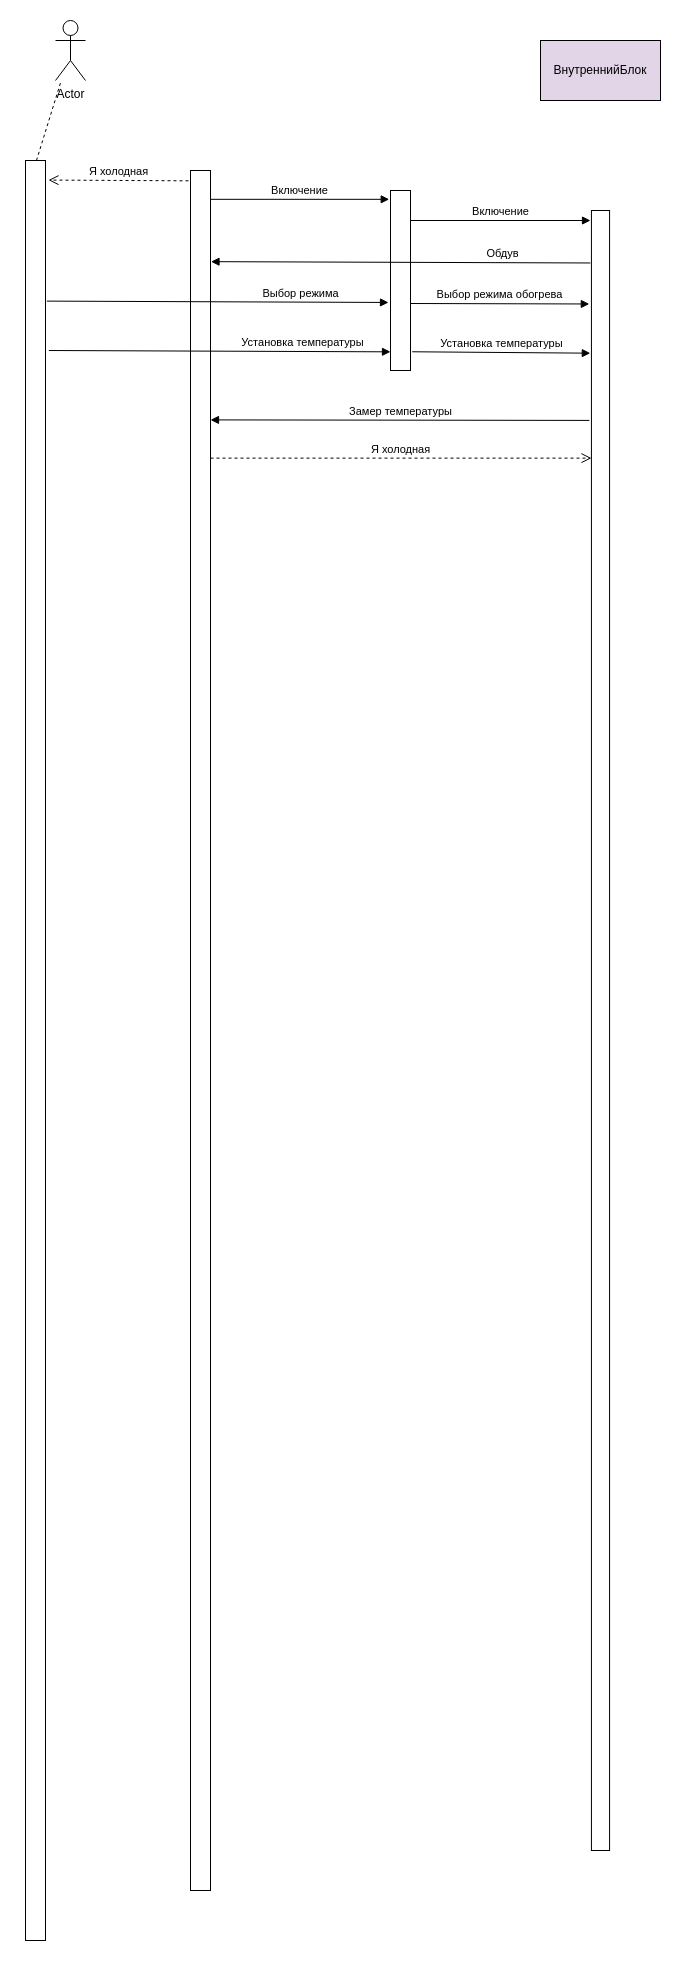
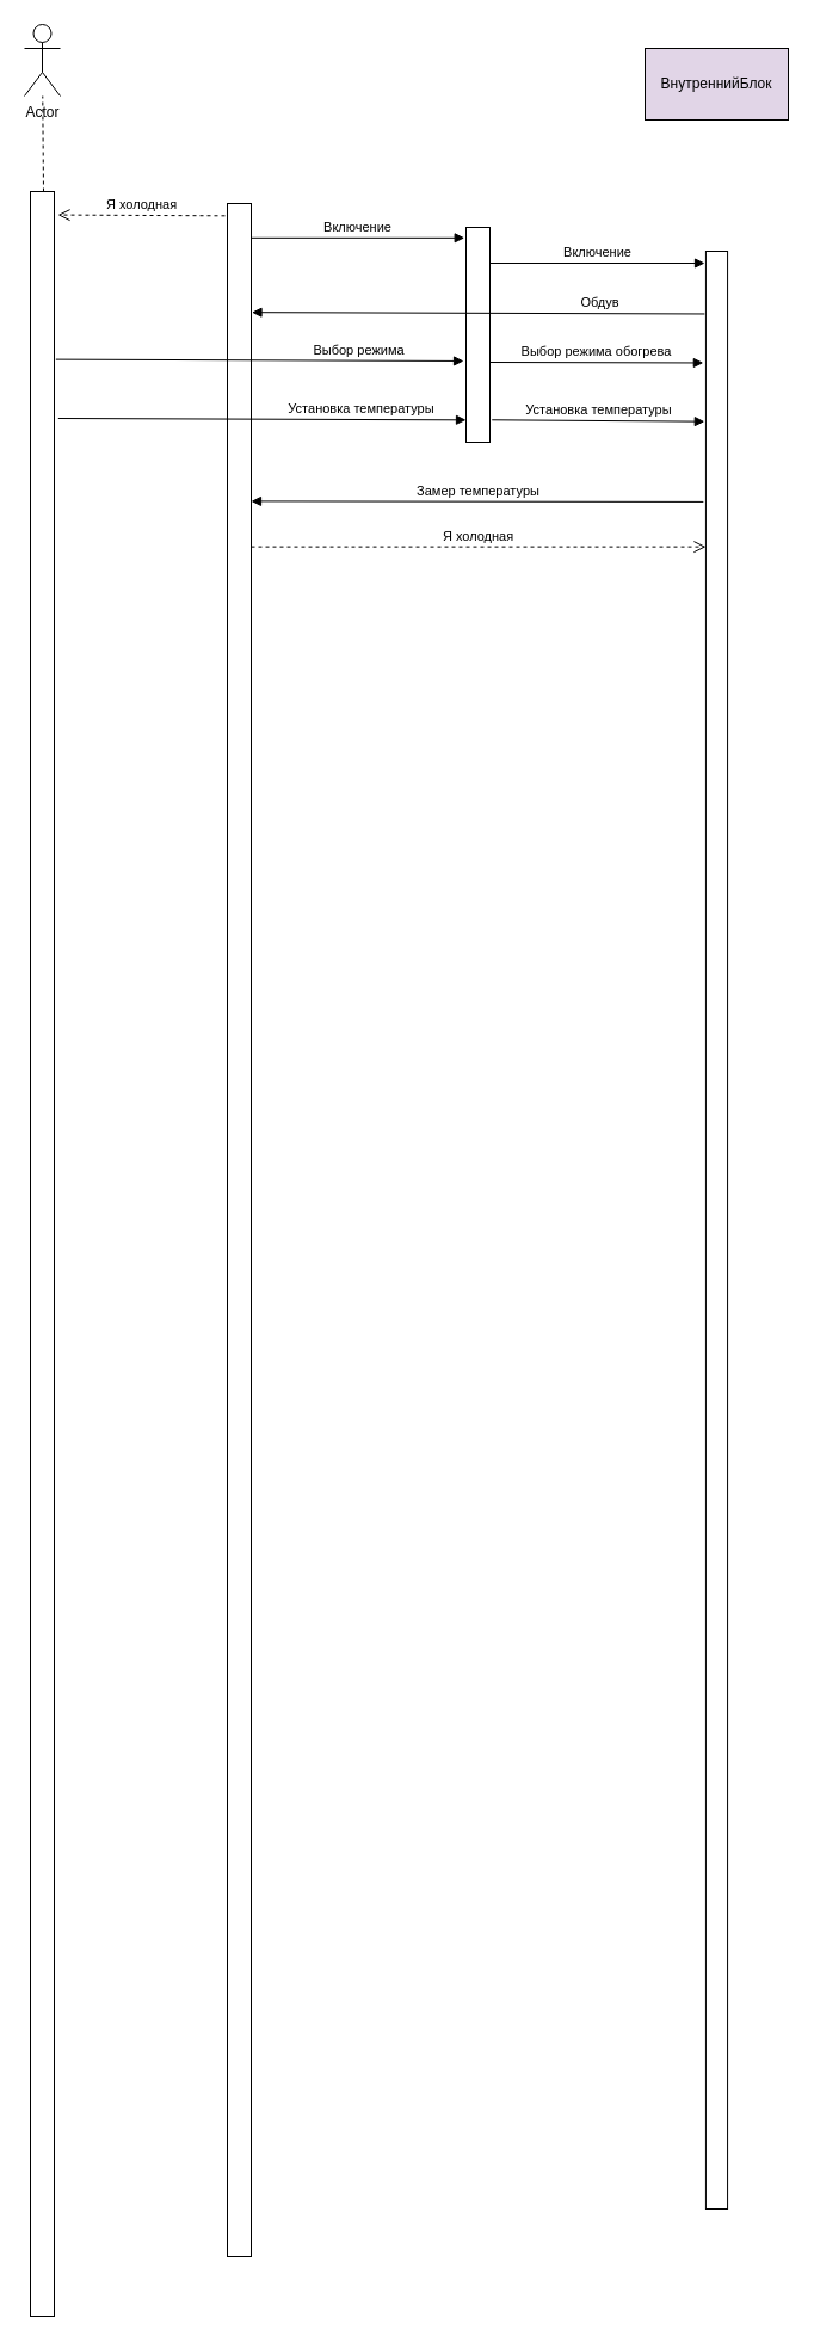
  <mxCell id="0" />
  <mxCell id="1" parent="0" />
- <mxCell id="2" value="Actor" style="shape=umlActor;verticalLabelPosition=bottom;verticalAlign=top;html=1;outlineConnect=0;" vertex="1" parent="1"><mxGeometry x="55" y="20" width="30" height="60" as="geometry" /></mxCell>
+ <mxCell id="2" value="Actor" style="shape=umlActor;verticalLabelPosition=bottom;verticalAlign=top;html=1;outlineConnect=0;" vertex="1" parent="1"><mxGeometry x="20" y="20" width="30" height="60" as="geometry" /></mxCell>
  <mxCell id="3" value="&lt;font style=&quot;vertical-align: inherit&quot;&gt;&lt;font style=&quot;vertical-align: inherit&quot;&gt;ВнутреннийБлок&lt;/font&gt;&lt;/font&gt;" style="rounded=0;whiteSpace=wrap;html=1;fillColor=#e1d5e7;" vertex="1" parent="1"><mxGeometry x="540" y="40" width="120" height="60" as="geometry" /></mxCell>
  <mxCell id="4" value="" style="html=1;points=[];perimeter=orthogonalPerimeter;" vertex="1" parent="1"><mxGeometry x="25" y="160" width="20" height="1780" as="geometry" /></mxCell>
  <mxCell id="5" value="" style="endArrow=none;dashed=1;html=1;" edge="1" parent="1" target="2"><mxGeometry width="50" height="50" relative="1" as="geometry"><mxPoint x="36" y="160" as="sourcePoint" /><mxPoint x="40" y="110" as="targetPoint" /></mxGeometry></mxCell>
  <mxCell id="6" value="" style="html=1;points=[];perimeter=orthogonalPerimeter;" vertex="1" parent="1"><mxGeometry x="190" y="170" width="20" height="1720" as="geometry" /></mxCell>
  <mxCell id="7" value="" style="html=1;points=[];perimeter=orthogonalPerimeter;" vertex="1" parent="1"><mxGeometry x="390" y="190" width="20" height="180" as="geometry" /></mxCell>
  <mxCell id="8" value="Я холодная" style="html=1;verticalAlign=bottom;endArrow=open;dashed=1;endSize=8;entryX=1.15;entryY=0.011;entryDx=0;entryDy=0;entryPerimeter=0;exitX=-0.1;exitY=0.006;exitDx=0;exitDy=0;exitPerimeter=0;" edge="1" parent="1" source="6" target="4"><mxGeometry relative="1" as="geometry"><mxPoint x="150" y="180" as="sourcePoint" /><mxPoint x="70" y="180" as="targetPoint" /></mxGeometry></mxCell>
  <mxCell id="9" value="Включение" style="html=1;verticalAlign=bottom;endArrow=block;entryX=-0.064;entryY=0.049;entryDx=0;entryDy=0;entryPerimeter=0;" edge="1" parent="1" source="6" target="7"><mxGeometry width="80" relative="1" as="geometry"><mxPoint x="210" y="200" as="sourcePoint" /><mxPoint x="390" y="200" as="targetPoint" /></mxGeometry></mxCell>
  <mxCell id="10" value="Включение" style="html=1;verticalAlign=bottom;endArrow=block;" edge="1" parent="1"><mxGeometry width="80" relative="1" as="geometry"><mxPoint x="410" y="220" as="sourcePoint" /><mxPoint x="590" y="220" as="targetPoint" /></mxGeometry></mxCell>
  <mxCell id="11" value="" style="html=1;points=[];perimeter=orthogonalPerimeter;" vertex="1" parent="1"><mxGeometry x="590.93" y="210" width="18.14" height="1640" as="geometry" /></mxCell>
  <mxCell id="12" value="Выбор режима" style="html=1;verticalAlign=bottom;endArrow=block;entryX=-0.1;entryY=0.622;entryDx=0;entryDy=0;entryPerimeter=0;exitX=1.067;exitY=0.079;exitDx=0;exitDy=0;exitPerimeter=0;" edge="1" parent="1" source="4" target="7"><mxGeometry x="0.485" width="80" relative="1" as="geometry"><mxPoint x="50" y="300" as="sourcePoint" /><mxPoint x="228.72" y="300" as="targetPoint" /><mxPoint as="offset" /></mxGeometry></mxCell>
  <mxCell id="13" value="Выбор режима обогрева" style="html=1;verticalAlign=bottom;endArrow=block;entryX=-0.116;entryY=0.057;entryDx=0;entryDy=0;entryPerimeter=0;" edge="1" parent="1" target="11"><mxGeometry width="80" relative="1" as="geometry"><mxPoint x="410" y="303" as="sourcePoint" /><mxPoint x="588.72" y="300" as="targetPoint" /></mxGeometry></mxCell>
  <mxCell id="14" value="Установка температуры" style="html=1;verticalAlign=bottom;endArrow=block;entryX=-0.1;entryY=0.622;entryDx=0;entryDy=0;entryPerimeter=0;exitX=1.067;exitY=0.079;exitDx=0;exitDy=0;exitPerimeter=0;" edge="1" parent="1"><mxGeometry x="0.485" width="80" relative="1" as="geometry"><mxPoint x="48.34" y="350" as="sourcePoint" /><mxPoint x="390" y="351.34" as="targetPoint" /><mxPoint as="offset" /></mxGeometry></mxCell>
  <mxCell id="15" value="Установка температуры" style="html=1;verticalAlign=bottom;endArrow=block;exitX=1.086;exitY=0.896;exitDx=0;exitDy=0;exitPerimeter=0;entryX=-0.062;entryY=0.087;entryDx=0;entryDy=0;entryPerimeter=0;" edge="1" parent="1" source="7" target="11"><mxGeometry x="-0.005" width="80" relative="1" as="geometry"><mxPoint x="411" y="361" as="sourcePoint" /><mxPoint x="591" y="351" as="targetPoint" /><mxPoint as="offset" /></mxGeometry></mxCell>
  <mxCell id="16" value="Замер температуры" style="html=1;verticalAlign=bottom;endArrow=block;entryX=1;entryY=0.145;entryDx=0;entryDy=0;entryPerimeter=0;exitX=-0.116;exitY=0.128;exitDx=0;exitDy=0;exitPerimeter=0;" edge="1" parent="1" source="11" target="6"><mxGeometry x="-0.003" width="80" relative="1" as="geometry"><mxPoint x="410" y="470" as="sourcePoint" /><mxPoint x="751.66" y="471.34" as="targetPoint" /><mxPoint as="offset" /></mxGeometry></mxCell>
  <mxCell id="17" value="Я холодная" style="html=1;verticalAlign=bottom;endArrow=open;dashed=1;endSize=8;entryX=0.004;entryY=0.151;entryDx=0;entryDy=0;entryPerimeter=0;" edge="1" parent="1" source="6" target="11"><mxGeometry x="-0.003" relative="1" as="geometry"><mxPoint x="360" y="470" as="sourcePoint" /><mxPoint x="-19.989" y="470.24" as="targetPoint" /><mxPoint as="offset" /></mxGeometry></mxCell>
  <mxCell id="18" value="Обдув" style="html=1;verticalAlign=bottom;endArrow=block;entryX=1.025;entryY=0.053;entryDx=0;entryDy=0;entryPerimeter=0;exitX=-0.059;exitY=0.032;exitDx=0;exitDy=0;exitPerimeter=0;" edge="1" parent="1" source="11" target="6"><mxGeometry x="-0.537" width="80" relative="1" as="geometry"><mxPoint x="587" y="261" as="sourcePoint" /><mxPoint x="551.66" y="280.67" as="targetPoint" /><mxPoint as="offset" /></mxGeometry></mxCell>
